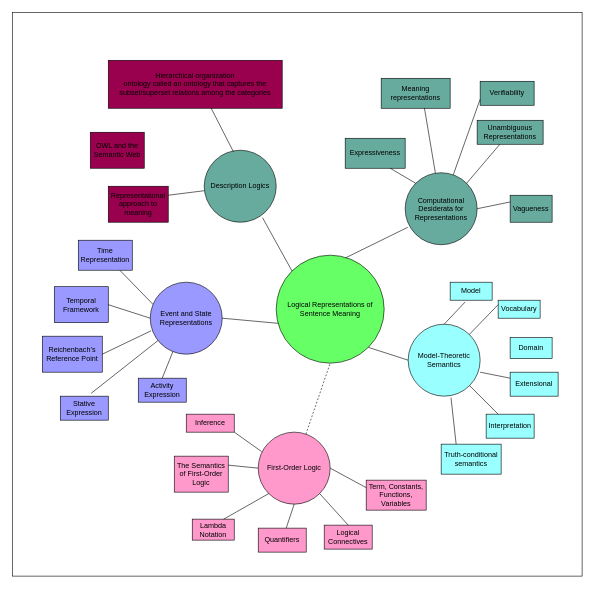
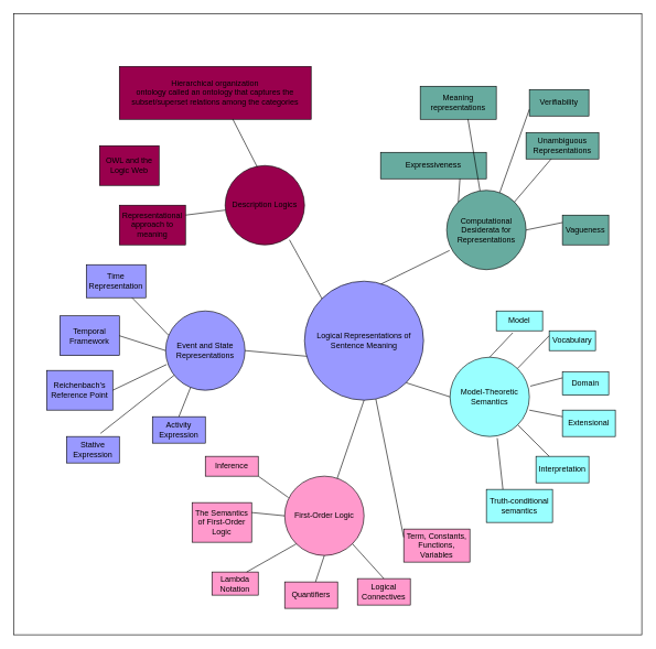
  <mxCell id="0" />
  <mxCell id="1" parent="0" />
  <mxCell id="2" value="" style="rounded=0;whiteSpace=wrap;html=1;" vertex="1" parent="1"><mxGeometry x="20" y="20" width="950" height="940" as="geometry" /></mxCell>
- <mxCell id="3" value="Description Logics" style="ellipse;whiteSpace=wrap;html=1;aspect=fixed;fillColor=#67ab9f;" parent="1" vertex="1"><mxGeometry x="340" y="250" width="120" height="120" as="geometry" /></mxCell>
- <mxCell id="4" value="Logical Representations of&lt;br/&gt;Sentence Meaning&lt;br/&gt;" style="ellipse;whiteSpace=wrap;html=1;aspect=fixed;fillColor=#66FF66;" parent="1" vertex="1"><mxGeometry x="460" y="425" width="180" height="180" as="geometry" /></mxCell>
+ <mxCell id="3" value="Description Logics" style="ellipse;whiteSpace=wrap;html=1;aspect=fixed;fillColor=#99004D;" parent="1" vertex="1"><mxGeometry x="340" y="250" width="120" height="120" as="geometry" /></mxCell>
+ <mxCell id="4" value="Logical Representations of&lt;br/&gt;Sentence Meaning&lt;br/&gt;" style="ellipse;whiteSpace=wrap;html=1;aspect=fixed;fillColor=#9999ff;" parent="1" vertex="1"><mxGeometry x="460" y="425" width="180" height="180" as="geometry" /></mxCell>
  <mxCell id="5" value="Computational Desiderata for Representations" style="ellipse;whiteSpace=wrap;html=1;aspect=fixed;fillColor=#67AB9F;" parent="1" vertex="1"><mxGeometry x="675" y="287.5" width="120" height="120" as="geometry" /></mxCell>
  <mxCell id="6" value="Model-Theoretic Semantics" style="ellipse;whiteSpace=wrap;html=1;aspect=fixed;fillColor=#99FFFF;" parent="1" vertex="1"><mxGeometry x="680" y="540" width="120" height="120" as="geometry" /></mxCell>
  <mxCell id="7" value="First-Order Logic" style="ellipse;whiteSpace=wrap;html=1;aspect=fixed;fillColor=#FF99CC;" parent="1" vertex="1"><mxGeometry x="430" y="720" width="120" height="120" as="geometry" /></mxCell>
  <mxCell id="8" value="Event and State Representations&lt;br/&gt;" style="ellipse;whiteSpace=wrap;html=1;aspect=fixed;fillColor=#9999FF;" parent="1" vertex="1"><mxGeometry x="250" y="470" width="120" height="120" as="geometry" /></mxCell>
  <mxCell id="9" value="Inference " style="rounded=0;whiteSpace=wrap;html=1;fillColor=#FF99CC;" parent="1" vertex="1"><mxGeometry x="310" y="690" width="80" height="30" as="geometry" /></mxCell>
  <mxCell id="10" value="Verifiability" style="rounded=0;whiteSpace=wrap;html=1;fillColor=#67AB9F;" parent="1" vertex="1"><mxGeometry x="800" y="135" width="90" height="40" as="geometry" /></mxCell>
  <mxCell id="11" value="Unambiguous Representations" style="rounded=0;whiteSpace=wrap;html=1;fillColor=#67AB9F;" parent="1" vertex="1"><mxGeometry x="795" y="200" width="110" height="40" as="geometry" /></mxCell>
  <mxCell id="12" value="Vagueness" style="rounded=0;whiteSpace=wrap;html=1;fillColor=#67AB9F;" parent="1" vertex="1"><mxGeometry x="850" y="325" width="70" height="45" as="geometry" /></mxCell>
- <mxCell id="13" value="Expressiveness" style="rounded=0;whiteSpace=wrap;html=1;fillColor=#67AB9F;" parent="1" vertex="1"><mxGeometry x="575" y="230" width="100" height="50" as="geometry" /></mxCell>
+ <mxCell id="13" value="Expressiveness" style="rounded=0;whiteSpace=wrap;html=1;fillColor=#67AB9F;" parent="1" vertex="1"><mxGeometry x="575" y="230" width="160" height="40" as="geometry" /></mxCell>
  <mxCell id="14" value="&lt;font style=&quot;font-size: 12px&quot;&gt;Meaning representations&lt;/font&gt;" style="rounded=0;whiteSpace=wrap;html=1;fillColor=#67AB9F;" parent="1" vertex="1"><mxGeometry x="635" y="130" width="115" height="50" as="geometry" /></mxCell>
  <mxCell id="15" value="Truth-conditional semantics" style="rounded=0;whiteSpace=wrap;html=1;fillColor=#99FFFF;" parent="1" vertex="1"><mxGeometry x="735" y="740" width="100" height="50" as="geometry" /></mxCell>
  <mxCell id="16" value="Interpretation" style="rounded=0;whiteSpace=wrap;html=1;fillColor=#99FFFF;" parent="1" vertex="1"><mxGeometry x="810" y="690" width="80" height="40" as="geometry" /></mxCell>
  <mxCell id="17" value="Model" style="rounded=0;whiteSpace=wrap;html=1;fillColor=#99FFFF;" parent="1" vertex="1"><mxGeometry x="750" y="470" width="70" height="30" as="geometry" /></mxCell>
  <mxCell id="18" value="Vocabulary" style="rounded=0;whiteSpace=wrap;html=1;fillColor=#99FFFF;" parent="1" vertex="1"><mxGeometry x="830" y="500" width="70" height="30" as="geometry" /></mxCell>
  <mxCell id="19" value="Domain" style="rounded=0;whiteSpace=wrap;html=1;fillColor=#99FFFF;" parent="1" vertex="1"><mxGeometry x="850" y="562.5" width="70" height="35" as="geometry" /></mxCell>
  <mxCell id="20" value="Extensional" style="rounded=0;whiteSpace=wrap;html=1;fillColor=#99FFFF;" parent="1" vertex="1"><mxGeometry x="850" y="620" width="80" height="40" as="geometry" /></mxCell>
  <mxCell id="21" value="The Semantics of First-Order Logic" style="rounded=0;whiteSpace=wrap;html=1;fillColor=#FF99CC;" parent="1" vertex="1"><mxGeometry x="290" y="760" width="90" height="60" as="geometry" /></mxCell>
  <mxCell id="22" value="Lambda Notation" style="rounded=0;whiteSpace=wrap;html=1;fillColor=#FF99CC;" parent="1" vertex="1"><mxGeometry x="320" y="865" width="70" height="35" as="geometry" /></mxCell>
  <mxCell id="23" value="Quantifiers" style="rounded=0;whiteSpace=wrap;html=1;fillColor=#FF99CC;" parent="1" vertex="1"><mxGeometry x="430" y="880" width="80" height="40" as="geometry" /></mxCell>
  <mxCell id="24" value="Logical Connectives" style="rounded=0;whiteSpace=wrap;html=1;fillColor=#FF99CC;" parent="1" vertex="1"><mxGeometry x="540" y="875" width="80" height="40" as="geometry" /></mxCell>
  <mxCell id="25" value="Term, Constants, Functions, Variables" style="rounded=0;whiteSpace=wrap;html=1;fillColor=#FF99CC;" parent="1" vertex="1"><mxGeometry x="610" y="800" width="100" height="50" as="geometry" /></mxCell>
  <mxCell id="26" value="Time Representation" style="rounded=0;whiteSpace=wrap;html=1;fillColor=#9999FF;" parent="1" vertex="1"><mxGeometry x="130" y="400" width="90" height="50" as="geometry" /></mxCell>
  <mxCell id="27" value="Temporal Framework" style="rounded=0;whiteSpace=wrap;html=1;fillColor=#9999FF;" parent="1" vertex="1"><mxGeometry x="90" y="477.5" width="90" height="60" as="geometry" /></mxCell>
  <mxCell id="28" value="Reichenbach’s Reference Point" style="rounded=0;whiteSpace=wrap;html=1;fillColor=#9999FF;" parent="1" vertex="1"><mxGeometry x="70" y="560" width="100" height="60" as="geometry" /></mxCell>
  <mxCell id="29" value="Stative Expression" style="rounded=0;whiteSpace=wrap;html=1;fillColor=#9999FF;" parent="1" vertex="1"><mxGeometry x="100" y="660" width="80" height="40" as="geometry" /></mxCell>
  <mxCell id="30" value="Activity Expression" style="rounded=0;whiteSpace=wrap;html=1;fillColor=#9999FF;" parent="1" vertex="1"><mxGeometry x="230" y="630" width="80" height="40" as="geometry" /></mxCell>
  <mxCell id="31" value="Hierarchical organization&lt;br&gt;ontology called an ontology that captures the subset/superset relations among the categories" style="rounded=0;whiteSpace=wrap;html=1;fillColor=#99004D;" parent="1" vertex="1"><mxGeometry x="180" y="100" width="290" height="80" as="geometry" /></mxCell>
- <mxCell id="32" value="OWL and the Semantic Web" style="rounded=0;whiteSpace=wrap;html=1;fillColor=#99004D;" parent="1" vertex="1"><mxGeometry y="220" width="90" height="60" as="geometry" x="150" /></mxCell>
+ <mxCell id="32" value="OWL and the Logic Web" style="rounded=0;whiteSpace=wrap;html=1;fillColor=#99004D;" parent="1" vertex="1"><mxGeometry y="220" width="90" height="60" as="geometry" x="150" /></mxCell>
  <mxCell id="33" value="Representational approach to meaning" style="rounded=0;whiteSpace=wrap;html=1;fillColor=#99004D;" parent="1" vertex="1"><mxGeometry x="180" y="310" width="100" height="60" as="geometry" /></mxCell>
  <mxCell id="34" value="" style="endArrow=none;html=1;rounded=0;fontSize=12;exitX=0;exitY=0;exitDx=0;exitDy=0;entryX=0.81;entryY=0.937;entryDx=0;entryDy=0;entryPerimeter=0;" parent="1" source="4" target="3" edge="1"><mxGeometry width="50" height="50" relative="1" as="geometry"><mxPoint x="490" y="410" as="sourcePoint" /><mxPoint x="540" y="360" as="targetPoint" /></mxGeometry></mxCell>
  <mxCell id="35" value="" style="endArrow=none;html=1;rounded=0;fontSize=12;exitX=0.643;exitY=0.024;exitDx=0;exitDy=0;exitPerimeter=0;entryX=0.036;entryY=0.758;entryDx=0;entryDy=0;entryPerimeter=0;" parent="1" source="4" target="5" edge="1"><mxGeometry width="50" height="50" relative="1" as="geometry"><mxPoint x="590" y="420" as="sourcePoint" /><mxPoint x="640" y="370" as="targetPoint" /></mxGeometry></mxCell>
  <mxCell id="36" value="" style="endArrow=none;html=1;rounded=0;fontSize=12;entryX=1;entryY=1;entryDx=0;entryDy=0;exitX=0;exitY=0.5;exitDx=0;exitDy=0;" parent="1" source="6" target="4" edge="1"><mxGeometry width="50" height="50" relative="1" as="geometry"><mxPoint x="550" y="690" as="sourcePoint" /><mxPoint x="600" y="640" as="targetPoint" /></mxGeometry></mxCell>
- <mxCell id="37" value="" style="endArrow=none;html=1;rounded=0;fontSize=12;entryX=0.5;entryY=1;entryDx=0;entryDy=0;dashed=1;" parent="1" source="7" target="4" edge="1"><mxGeometry width="50" height="50" relative="1" as="geometry"><mxPoint x="490" y="710" as="sourcePoint" /><mxPoint x="540" y="660" as="targetPoint" /></mxGeometry></mxCell>
+ <mxCell id="37" value="" style="endArrow=none;html=1;rounded=0;fontSize=12;entryX=0.5;entryY=1;entryDx=0;entryDy=0;" parent="1" source="7" target="4" edge="1"><mxGeometry width="50" height="50" relative="1" as="geometry"><mxPoint x="490" y="710" as="sourcePoint" /><mxPoint x="540" y="660" as="targetPoint" /></mxGeometry></mxCell>
  <mxCell id="38" value="" style="endArrow=none;html=1;rounded=0;fontSize=12;entryX=0.018;entryY=0.631;entryDx=0;entryDy=0;entryPerimeter=0;exitX=1;exitY=0.5;exitDx=0;exitDy=0;" parent="1" source="8" target="4" edge="1"><mxGeometry width="50" height="50" relative="1" as="geometry"><mxPoint x="380" y="540" as="sourcePoint" /><mxPoint x="420" y="600" as="targetPoint" /></mxGeometry></mxCell>
  <mxCell id="39" value="" style="endArrow=none;html=1;rounded=0;fontSize=12;exitX=0;exitY=0;exitDx=0;exitDy=0;entryX=0.75;entryY=1;entryDx=0;entryDy=0;" parent="1" source="5" target="13" edge="1"><mxGeometry width="50" height="50" relative="1" as="geometry"><mxPoint x="700" y="280" as="sourcePoint" /><mxPoint x="750" y="230" as="targetPoint" /></mxGeometry></mxCell>
  <mxCell id="40" value="" style="endArrow=none;html=1;rounded=0;fontSize=12;entryX=0.627;entryY=0.991;entryDx=0;entryDy=0;entryPerimeter=0;" parent="1" source="5" target="14" edge="1"><mxGeometry width="50" height="50" relative="1" as="geometry"><mxPoint x="687.574" y="317.574" as="sourcePoint" /><mxPoint x="660" y="290" as="targetPoint" /></mxGeometry></mxCell>
  <mxCell id="41" value="" style="endArrow=none;html=1;rounded=0;fontSize=12;entryX=0;entryY=0.75;entryDx=0;entryDy=0;" parent="1" source="5" target="10" edge="1"><mxGeometry width="50" height="50" relative="1" as="geometry"><mxPoint x="725.475" y="300.171" as="sourcePoint" /><mxPoint x="717.105" y="189.55" as="targetPoint" /></mxGeometry></mxCell>
  <mxCell id="42" value="" style="endArrow=none;html=1;rounded=0;fontSize=12;exitX=1;exitY=0;exitDx=0;exitDy=0;" parent="1" source="5" target="11" edge="1"><mxGeometry width="50" height="50" relative="1" as="geometry"><mxPoint x="753.892" y="304.962" as="sourcePoint" /><mxPoint x="810" y="175" as="targetPoint" /></mxGeometry></mxCell>
  <mxCell id="43" value="" style="endArrow=none;html=1;rounded=0;fontSize=12;exitX=1;exitY=0.5;exitDx=0;exitDy=0;entryX=0;entryY=0.25;entryDx=0;entryDy=0;" parent="1" source="5" target="12" edge="1"><mxGeometry width="50" height="50" relative="1" as="geometry"><mxPoint x="772.426" y="317.574" as="sourcePoint" /><mxPoint x="840" y="250" as="targetPoint" /></mxGeometry></mxCell>
  <mxCell id="44" value="" style="endArrow=none;html=1;rounded=0;fontSize=12;entryX=0.357;entryY=1.1;entryDx=0;entryDy=0;exitX=0.5;exitY=0;exitDx=0;exitDy=0;entryPerimeter=0;" parent="1" source="6" target="17" edge="1"><mxGeometry width="50" height="50" relative="1" as="geometry"><mxPoint x="660" y="550" as="sourcePoint" /><mxPoint x="710" y="500" as="targetPoint" /></mxGeometry></mxCell>
  <mxCell id="45" value="" style="endArrow=none;html=1;rounded=0;fontSize=12;entryX=0;entryY=0.25;entryDx=0;entryDy=0;" parent="1" source="6" target="18" edge="1"><mxGeometry width="50" height="50" relative="1" as="geometry"><mxPoint x="750" y="550" as="sourcePoint" /><mxPoint x="760" y="500" as="targetPoint" /></mxGeometry></mxCell>
+ <mxCell id="46" value="" style="endArrow=none;html=1;rounded=0;fontSize=12;entryX=0;entryY=0.25;entryDx=0;entryDy=0;exitX=1.012;exitY=0.365;exitDx=0;exitDy=0;exitPerimeter=0;" parent="1" source="6" target="19" edge="1"><mxGeometry width="50" height="50" relative="1" as="geometry"><mxPoint x="792.091" y="567.241" as="sourcePoint" /><mxPoint x="840" y="517.5" as="targetPoint" /></mxGeometry></mxCell>
  <mxCell id="47" value="" style="endArrow=none;html=1;rounded=0;fontSize=12;entryX=0;entryY=0.25;entryDx=0;entryDy=0;exitX=1;exitY=0.667;exitDx=0;exitDy=0;exitPerimeter=0;" parent="1" source="6" target="20" edge="1"><mxGeometry width="50" height="50" relative="1" as="geometry"><mxPoint x="811" y="610" as="sourcePoint" /><mxPoint x="860" y="581.25" as="targetPoint" /></mxGeometry></mxCell>
  <mxCell id="48" value="" style="endArrow=none;html=1;rounded=0;fontSize=12;entryX=0.25;entryY=0;entryDx=0;entryDy=0;exitX=1;exitY=1;exitDx=0;exitDy=0;" parent="1" source="6" target="16" edge="1"><mxGeometry width="50" height="50" relative="1" as="geometry"><mxPoint x="800" y="660" as="sourcePoint" /><mxPoint x="860" y="640" as="targetPoint" /></mxGeometry></mxCell>
  <mxCell id="49" value="" style="endArrow=none;html=1;rounded=0;fontSize=12;entryX=0.25;entryY=0;entryDx=0;entryDy=0;exitX=0.595;exitY=1.02;exitDx=0;exitDy=0;exitPerimeter=0;" parent="1" source="6" target="15" edge="1"><mxGeometry width="50" height="50" relative="1" as="geometry"><mxPoint x="792.426" y="652.426" as="sourcePoint" /><mxPoint x="840" y="700" as="targetPoint" /></mxGeometry></mxCell>
- <mxCell id="50" value="" style="endArrow=none;html=1;rounded=0;fontSize=12;exitX=0;exitY=0.25;exitDx=0;exitDy=0;entryX=1;entryY=0.5;entryDx=0;entryDy=0;" parent="1" source="25" target="7" edge="1"><mxGeometry width="50" height="50" relative="1" as="geometry"><mxPoint x="590" y="760" as="sourcePoint" /><mxPoint x="640" y="710" as="targetPoint" /></mxGeometry></mxCell>
+ <mxCell id="50" value="" style="endArrow=none;html=1;rounded=0;fontSize=12;exitX=0;exitY=0.25;exitDx=0;exitDy=0;" parent="1" source="25" target="4" edge="1"><mxGeometry width="50" height="50" relative="1" as="geometry"><mxPoint x="590" y="760" as="sourcePoint" /><mxPoint x="640" y="710" as="targetPoint" /></mxGeometry></mxCell>
  <mxCell id="51" value="" style="endArrow=none;html=1;rounded=0;fontSize=12;exitX=0.5;exitY=0;exitDx=0;exitDy=0;entryX=1;entryY=1;entryDx=0;entryDy=0;" parent="1" source="24" target="7" edge="1"><mxGeometry width="50" height="50" relative="1" as="geometry"><mxPoint x="620" y="822.5" as="sourcePoint" /><mxPoint x="560" y="790" as="targetPoint" /></mxGeometry></mxCell>
  <mxCell id="52" value="" style="endArrow=none;html=1;rounded=0;fontSize=12;entryX=0.5;entryY=1;entryDx=0;entryDy=0;" parent="1" source="23" target="7" edge="1"><mxGeometry width="50" height="50" relative="1" as="geometry"><mxPoint x="590" y="885" as="sourcePoint" /><mxPoint x="542.426" y="832.426" as="targetPoint" /></mxGeometry></mxCell>
  <mxCell id="53" value="" style="endArrow=none;html=1;rounded=0;fontSize=12;entryX=0;entryY=1;entryDx=0;entryDy=0;exitX=0.75;exitY=0;exitDx=0;exitDy=0;" parent="1" source="22" target="7" edge="1"><mxGeometry width="50" height="50" relative="1" as="geometry"><mxPoint x="486.667" y="890" as="sourcePoint" /><mxPoint x="500" y="850" as="targetPoint" /></mxGeometry></mxCell>
  <mxCell id="54" value="" style="endArrow=none;html=1;rounded=0;fontSize=12;entryX=0;entryY=0.5;entryDx=0;entryDy=0;exitX=1;exitY=0.25;exitDx=0;exitDy=0;" parent="1" source="21" target="7" edge="1"><mxGeometry width="50" height="50" relative="1" as="geometry"><mxPoint x="382.5" y="875" as="sourcePoint" /><mxPoint x="457.574" y="832.426" as="targetPoint" /></mxGeometry></mxCell>
  <mxCell id="55" value="" style="endArrow=none;html=1;rounded=0;fontSize=12;entryX=0.048;entryY=0.27;entryDx=0;entryDy=0;exitX=1;exitY=1;exitDx=0;exitDy=0;entryPerimeter=0;" parent="1" source="9" target="7" edge="1"><mxGeometry width="50" height="50" relative="1" as="geometry"><mxPoint x="390" y="785" as="sourcePoint" /><mxPoint x="440" y="790" as="targetPoint" /></mxGeometry></mxCell>
  <mxCell id="56" value="" style="endArrow=none;html=1;rounded=0;fontSize=12;exitX=0.5;exitY=0;exitDx=0;exitDy=0;" parent="1" source="30" target="8" edge="1"><mxGeometry width="50" height="50" relative="1" as="geometry"><mxPoint x="200" y="600" as="sourcePoint" /><mxPoint x="250" y="550" as="targetPoint" /></mxGeometry></mxCell>
  <mxCell id="57" value="" style="endArrow=none;html=1;rounded=0;fontSize=12;exitX=0.643;exitY=-0.118;exitDx=0;exitDy=0;exitPerimeter=0;" parent="1" source="29" target="8" edge="1"><mxGeometry width="50" height="50" relative="1" as="geometry"><mxPoint x="270" y="630" as="sourcePoint" /><mxPoint x="290.861" y="592.449" as="targetPoint" /></mxGeometry></mxCell>
  <mxCell id="58" value="" style="endArrow=none;html=1;rounded=0;fontSize=12;exitX=1;exitY=0.5;exitDx=0;exitDy=0;entryX=0.012;entryY=0.675;entryDx=0;entryDy=0;entryPerimeter=0;" parent="1" source="28" target="8" edge="1"><mxGeometry width="50" height="50" relative="1" as="geometry"><mxPoint x="171.44" y="655.28" as="sourcePoint" /><mxPoint x="272.614" y="576.805" as="targetPoint" /></mxGeometry></mxCell>
  <mxCell id="59" value="" style="endArrow=none;html=1;rounded=0;fontSize=12;exitX=1;exitY=0.5;exitDx=0;exitDy=0;entryX=0;entryY=0.5;entryDx=0;entryDy=0;" parent="1" source="27" target="8" edge="1"><mxGeometry width="50" height="50" relative="1" as="geometry"><mxPoint x="180" y="600" as="sourcePoint" /><mxPoint x="261.44" y="561" as="targetPoint" /></mxGeometry></mxCell>
  <mxCell id="60" value="" style="endArrow=none;html=1;rounded=0;fontSize=12;entryX=0.036;entryY=0.306;entryDx=0;entryDy=0;entryPerimeter=0;" parent="1" source="26" target="8" edge="1"><mxGeometry width="50" height="50" relative="1" as="geometry"><mxPoint x="190" y="517.5" as="sourcePoint" /><mxPoint x="260" y="540" as="targetPoint" /></mxGeometry></mxCell>
  <mxCell id="61" value="" style="endArrow=none;html=1;rounded=0;fontSize=12;entryX=0.591;entryY=0.995;entryDx=0;entryDy=0;entryPerimeter=0;exitX=0.405;exitY=0.02;exitDx=0;exitDy=0;exitPerimeter=0;" parent="1" source="3" target="31" edge="1"><mxGeometry width="50" height="50" relative="1" as="geometry"><mxPoint x="320" y="260" as="sourcePoint" /><mxPoint x="370" y="210" as="targetPoint" /></mxGeometry></mxCell>
  <mxCell id="62" value="" style="endArrow=none;html=1;rounded=0;fontSize=12;entryX=1;entryY=0.25;entryDx=0;entryDy=0;" parent="1" source="3" target="33" edge="1"><mxGeometry width="50" height="50" relative="1" as="geometry"><mxPoint x="353.82" y="298.933" as="sourcePoint" /><mxPoint x="250" y="260" as="targetPoint" /></mxGeometry></mxCell>
